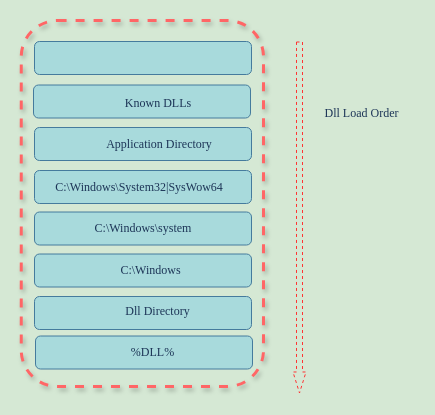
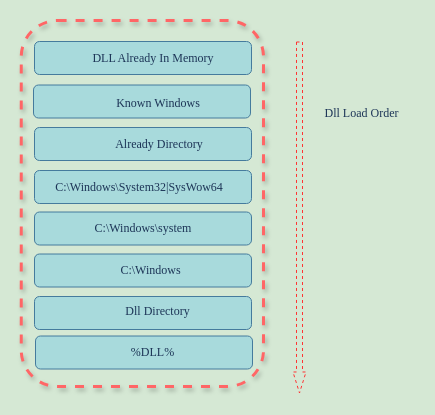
  <mxCell id="0" />
  <mxCell id="1" parent="0" />
  <mxCell id="2" value="" style="rounded=1;whiteSpace=wrap;html=1;hachureGap=4;fontFamily=Architects Daughter;fontSource=https%3A%2F%2Ffonts.googleapis.com%2Fcss%3Ffamily%3DArchitects%2BDaughter;labelBackgroundColor=none;fillColor=#A8DADC;strokeColor=#457B9D;fontColor=#1D3557;textShadow=1;" vertex="1" parent="1"><mxGeometry x="34" y="41" width="217" height="33" as="geometry" /></mxCell>
  <mxCell id="3" value="" style="rounded=1;whiteSpace=wrap;html=1;hachureGap=4;fontFamily=Architects Daughter;fontSource=https%3A%2F%2Ffonts.googleapis.com%2Fcss%3Ffamily%3DArchitects%2BDaughter;labelBackgroundColor=none;fillColor=#A8DADC;strokeColor=#457B9D;fontColor=#1D3557;textShadow=1;" vertex="1" parent="1"><mxGeometry x="35" y="335.5" width="217" height="33" as="geometry" /></mxCell>
  <mxCell id="4" value="" style="rounded=1;whiteSpace=wrap;html=1;hachureGap=4;fontFamily=Architects Daughter;fontSource=https%3A%2F%2Ffonts.googleapis.com%2Fcss%3Ffamily%3DArchitects%2BDaughter;labelBackgroundColor=none;fillColor=#A8DADC;strokeColor=#457B9D;fontColor=#1D3557;textShadow=1;" vertex="1" parent="1"><mxGeometry x="34" y="296" width="217" height="33" as="geometry" /></mxCell>
  <mxCell id="5" value="" style="rounded=1;whiteSpace=wrap;html=1;hachureGap=4;fontFamily=Architects Daughter;fontSource=https%3A%2F%2Ffonts.googleapis.com%2Fcss%3Ffamily%3DArchitects%2BDaughter;labelBackgroundColor=none;fillColor=#A8DADC;strokeColor=#457B9D;fontColor=#1D3557;textShadow=1;" vertex="1" parent="1"><mxGeometry x="34" y="253.5" width="217" height="33" as="geometry" /></mxCell>
  <mxCell id="6" value="" style="rounded=1;whiteSpace=wrap;html=1;hachureGap=4;fontFamily=Architects Daughter;fontSource=https%3A%2F%2Ffonts.googleapis.com%2Fcss%3Ffamily%3DArchitects%2BDaughter;labelBackgroundColor=none;fillColor=#A8DADC;strokeColor=#457B9D;fontColor=#1D3557;textShadow=1;" vertex="1" parent="1"><mxGeometry x="33" y="84.5" width="217" height="33" as="geometry" /></mxCell>
  <mxCell id="7" value="" style="rounded=1;whiteSpace=wrap;html=1;hachureGap=4;fontFamily=Architects Daughter;fontSource=https%3A%2F%2Ffonts.googleapis.com%2Fcss%3Ffamily%3DArchitects%2BDaughter;labelBackgroundColor=none;fillColor=#A8DADC;strokeColor=#457B9D;fontColor=#1D3557;textShadow=1;" vertex="1" parent="1"><mxGeometry x="34" y="127" width="217" height="33" as="geometry" /></mxCell>
  <mxCell id="8" value="" style="rounded=1;whiteSpace=wrap;html=1;hachureGap=4;fontFamily=Architects Daughter;fontSource=https%3A%2F%2Ffonts.googleapis.com%2Fcss%3Ffamily%3DArchitects%2BDaughter;labelBackgroundColor=none;fillColor=#A8DADC;strokeColor=#457B9D;fontColor=#1D3557;textShadow=1;" vertex="1" parent="1"><mxGeometry x="34" y="170" width="217" height="33" as="geometry" /></mxCell>
  <mxCell id="9" value="" style="rounded=1;whiteSpace=wrap;html=1;hachureGap=4;fontFamily=Architects Daughter;fontSource=https%3A%2F%2Ffonts.googleapis.com%2Fcss%3Ffamily%3DArchitects%2BDaughter;labelBackgroundColor=none;fillColor=#A8DADC;strokeColor=#457B9D;fontColor=#1D3557;textShadow=1;" vertex="1" parent="1"><mxGeometry x="34" y="211.5" width="217" height="33" as="geometry" /></mxCell>
- <mxCell id="11" value="Known DLLs" style="text;html=1;align=center;verticalAlign=middle;whiteSpace=wrap;rounded=0;fontColor=#1D3557;fontFamily=Garamond;" vertex="1" parent="1"><mxGeometry x="81.5" y="87.5" width="152" height="30" as="geometry" /></mxCell>
- <mxCell id="12" value="Application Directory" style="text;html=1;align=center;verticalAlign=middle;whiteSpace=wrap;rounded=0;fontColor=#1D3557;fontFamily=Garamond;" vertex="1" parent="1"><mxGeometry x="81" y="128.5" width="156" height="30" as="geometry" /></mxCell>
+ <mxCell id="10" value="DLL Already In Memory" style="text;html=1;align=center;verticalAlign=middle;whiteSpace=wrap;rounded=0;fontColor=#1D3557;fontFamily=Garamond;" vertex="1" parent="1"><mxGeometry x="68.5" y="42.5" width="168" height="30" as="geometry" /></mxCell>
+ <mxCell id="11" value="Known Windows" style="text;html=1;align=center;verticalAlign=middle;whiteSpace=wrap;rounded=0;fontColor=#1D3557;fontFamily=Garamond;" vertex="1" parent="1"><mxGeometry x="81.5" y="87.5" width="152" height="30" as="geometry" /></mxCell>
+ <mxCell id="12" value="Already Directory" style="text;html=1;align=center;verticalAlign=middle;whiteSpace=wrap;rounded=0;fontColor=#1D3557;fontFamily=Garamond;" vertex="1" parent="1"><mxGeometry x="81" y="128.5" width="156" height="30" as="geometry" /></mxCell>
  <mxCell id="13" value="C:\Windows\System32|SysWow64" style="text;html=1;align=center;verticalAlign=middle;whiteSpace=wrap;rounded=0;fontColor=#1D3557;fontFamily=Garamond;" vertex="1" parent="1"><mxGeometry x="52" y="171.5" width="173.5" height="30" as="geometry" /></mxCell>
  <mxCell id="14" value="C:\Windows\system" style="text;html=1;align=center;verticalAlign=middle;whiteSpace=wrap;rounded=0;fontColor=#1D3557;fontFamily=Garamond;" vertex="1" parent="1"><mxGeometry x="87.75" y="213" width="109.5" height="30" as="geometry" /></mxCell>
  <mxCell id="15" value="C:\Windows" style="text;html=1;align=center;verticalAlign=middle;whiteSpace=wrap;rounded=0;fontColor=#1D3557;fontFamily=Garamond;" vertex="1" parent="1"><mxGeometry x="85" y="255" width="131" height="30" as="geometry" /></mxCell>
  <mxCell id="16" value="Dll Directory" style="text;html=1;align=center;verticalAlign=middle;whiteSpace=wrap;rounded=0;fontColor=#1D3557;fontFamily=Garamond;" vertex="1" parent="1"><mxGeometry x="92" y="296" width="131" height="30" as="geometry" /></mxCell>
  <mxCell id="17" value="%DLL%" style="text;html=1;align=center;verticalAlign=middle;whiteSpace=wrap;rounded=0;fontColor=#1D3557;fontFamily=Garamond;" vertex="1" parent="1"><mxGeometry x="87" y="337" width="131" height="30" as="geometry" /></mxCell>
  <mxCell id="18" value="" style="rounded=1;whiteSpace=wrap;html=1;strokeColor=#FF6666;fontColor=#1D3557;fillColor=none;dashed=1;strokeWidth=3;fontFamily=Verdana;textShadow=1;labelBackgroundColor=default;labelBorderColor=default;movable=1;resizable=1;rotatable=1;deletable=1;editable=1;locked=0;connectable=1;glass=1;shadow=1;" vertex="1" parent="1"><mxGeometry x="20.75" y="20" width="242.25" height="366" as="geometry" /></mxCell>
  <mxCell id="19" value="" style="shape=flexArrow;endArrow=classic;html=1;rounded=0;strokeColor=#FF3333;fontColor=#1D3557;fillColor=none;width=6;endSize=6.67;endWidth=6;dashed=1;strokeWidth=1;" edge="1" parent="1"><mxGeometry width="50" height="50" relative="1" as="geometry"><mxPoint x="299" y="41" as="sourcePoint" /><mxPoint x="299" y="393" as="targetPoint" /></mxGeometry></mxCell>
  <mxCell id="20" value="&lt;font face=&quot;Garamond&quot;&gt;Dll Load Order&lt;/font&gt;" style="text;html=1;align=center;verticalAlign=middle;whiteSpace=wrap;rounded=1;fontColor=#1D3557;glass=1;shadow=1;" vertex="1" parent="1"><mxGeometry x="310" y="98" width="103" height="30" as="geometry" /></mxCell>
